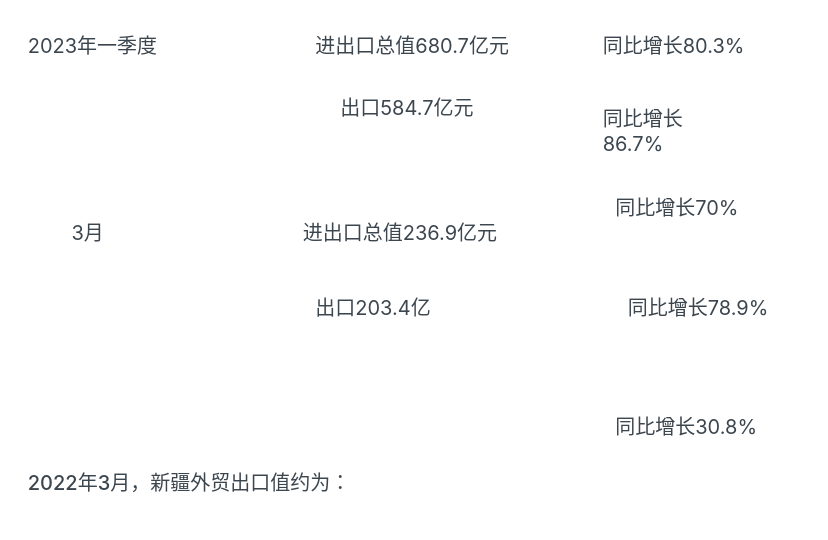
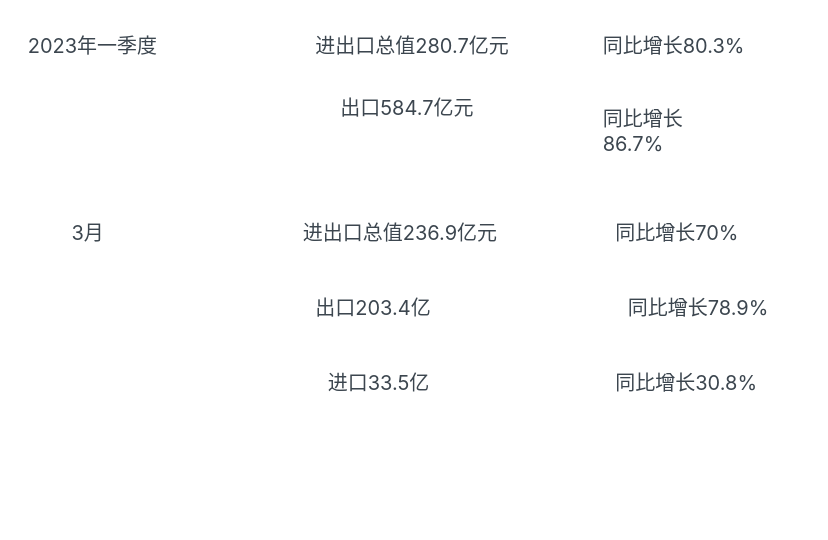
  <mxCell id="0" />
  <mxCell id="1" parent="0" />
  <mxCell id="2" value="&lt;span style=&quot;color: rgb(60, 70, 79); font-family: -apple-system, BlinkMacSystemFont, &amp;quot;PingFang SC&amp;quot;, &amp;quot;Segoe UI&amp;quot;, &amp;quot;Microsoft YaHei&amp;quot;, &amp;quot;Hiragino Sans GB&amp;quot;, &amp;quot;Helvetica Neue&amp;quot;, Helvetica, Arial, sans-serif; font-size: 16px; font-style: normal; font-variant-ligatures: normal; font-variant-caps: normal; font-weight: 400; letter-spacing: normal; orphans: 2; text-align: start; text-indent: 0px; text-transform: none; widows: 2; word-spacing: 0px; -webkit-text-stroke-width: 0px; background-color: rgb(255, 255, 255); text-decoration-thickness: initial; text-decoration-style: initial; text-decoration-color: initial; float: none; display: inline !important;&quot;&gt;2023年一季度&lt;/span&gt;" style="text;whiteSpace=wrap;html=1;" vertex="1" parent="1"><mxGeometry x="20" y="20" width="130" height="40" as="geometry" /></mxCell>
  <mxCell id="3" value="&lt;span style=&quot;color: rgb(60, 70, 79); font-family: -apple-system, BlinkMacSystemFont, &amp;quot;PingFang SC&amp;quot;, &amp;quot;Segoe UI&amp;quot;, &amp;quot;Microsoft YaHei&amp;quot;, &amp;quot;Hiragino Sans GB&amp;quot;, &amp;quot;Helvetica Neue&amp;quot;, Helvetica, Arial, sans-serif; font-size: 16px; font-style: normal; font-variant-ligatures: normal; font-variant-caps: normal; font-weight: 400; letter-spacing: normal; orphans: 2; text-align: start; text-indent: 0px; text-transform: none; widows: 2; word-spacing: 0px; -webkit-text-stroke-width: 0px; background-color: rgb(255, 255, 255); text-decoration-thickness: initial; text-decoration-style: initial; text-decoration-color: initial; float: none; display: inline !important;&quot;&gt;同比增长80.3%&lt;/span&gt;" style="text;whiteSpace=wrap;html=1;" vertex="1" parent="1"><mxGeometry x="480" y="20" width="140" height="40" as="geometry" /></mxCell>
- <mxCell id="4" value="&lt;span style=&quot;color: rgb(60, 70, 79); font-family: -apple-system, BlinkMacSystemFont, &amp;quot;PingFang SC&amp;quot;, &amp;quot;Segoe UI&amp;quot;, &amp;quot;Microsoft YaHei&amp;quot;, &amp;quot;Hiragino Sans GB&amp;quot;, &amp;quot;Helvetica Neue&amp;quot;, Helvetica, Arial, sans-serif; font-size: 16px; font-style: normal; font-variant-ligatures: normal; font-variant-caps: normal; font-weight: 400; letter-spacing: normal; orphans: 2; text-align: start; text-indent: 0px; text-transform: none; widows: 2; word-spacing: 0px; -webkit-text-stroke-width: 0px; background-color: rgb(255, 255, 255); text-decoration-thickness: initial; text-decoration-style: initial; text-decoration-color: initial; float: none; display: inline !important;&quot;&gt;进出口总值680.7亿元&lt;/span&gt;" style="text;whiteSpace=wrap;html=1;" vertex="1" parent="1"><mxGeometry x="250" y="20" width="180" height="40" as="geometry" /></mxCell>
+ <mxCell id="4" value="&lt;span style=&quot;color: rgb(60, 70, 79); font-family: -apple-system, BlinkMacSystemFont, &amp;quot;PingFang SC&amp;quot;, &amp;quot;Segoe UI&amp;quot;, &amp;quot;Microsoft YaHei&amp;quot;, &amp;quot;Hiragino Sans GB&amp;quot;, &amp;quot;Helvetica Neue&amp;quot;, Helvetica, Arial, sans-serif; font-size: 16px; font-style: normal; font-variant-ligatures: normal; font-variant-caps: normal; font-weight: 400; letter-spacing: normal; orphans: 2; text-align: start; text-indent: 0px; text-transform: none; widows: 2; word-spacing: 0px; -webkit-text-stroke-width: 0px; background-color: rgb(255, 255, 255); text-decoration-thickness: initial; text-decoration-style: initial; text-decoration-color: initial; float: none; display: inline !important;&quot;&gt;进出口总值280.7亿元&lt;/span&gt;" style="text;whiteSpace=wrap;html=1;" vertex="1" parent="1"><mxGeometry x="250" y="20" width="180" height="40" as="geometry" /></mxCell>
  <mxCell id="5" value="&lt;span style=&quot;color: rgb(60, 70, 79); font-family: -apple-system, BlinkMacSystemFont, &amp;quot;PingFang SC&amp;quot;, &amp;quot;Segoe UI&amp;quot;, &amp;quot;Microsoft YaHei&amp;quot;, &amp;quot;Hiragino Sans GB&amp;quot;, &amp;quot;Helvetica Neue&amp;quot;, Helvetica, Arial, sans-serif; font-size: 16px; font-style: normal; font-variant-ligatures: normal; font-variant-caps: normal; font-weight: 400; letter-spacing: normal; orphans: 2; text-align: start; text-indent: 0px; text-transform: none; widows: 2; word-spacing: 0px; -webkit-text-stroke-width: 0px; background-color: rgb(255, 255, 255); text-decoration-thickness: initial; text-decoration-style: initial; text-decoration-color: initial; float: none; display: inline !important;&quot;&gt;出口584.7亿元&lt;/span&gt;" style="text;whiteSpace=wrap;html=1;" vertex="1" parent="1"><mxGeometry x="270" y="70" width="140" height="40" as="geometry" /></mxCell>
  <mxCell id="6" value="&#10;&lt;span style=&quot;color: rgb(60, 70, 79); font-family: -apple-system, BlinkMacSystemFont, &amp;quot;PingFang SC&amp;quot;, &amp;quot;Segoe UI&amp;quot;, &amp;quot;Microsoft YaHei&amp;quot;, &amp;quot;Hiragino Sans GB&amp;quot;, &amp;quot;Helvetica Neue&amp;quot;, Helvetica, Arial, sans-serif; font-size: 16px; font-style: normal; font-variant-ligatures: normal; font-variant-caps: normal; font-weight: 400; letter-spacing: normal; orphans: 2; text-align: start; text-indent: 0px; text-transform: none; widows: 2; word-spacing: 0px; -webkit-text-stroke-width: 0px; background-color: rgb(255, 255, 255); text-decoration-thickness: initial; text-decoration-style: initial; text-decoration-color: initial; float: none; display: inline !important;&quot;&gt;同比增长86.7%&lt;/span&gt;&#10;&#10;" style="text;whiteSpace=wrap;html=1;" vertex="1" parent="1"><mxGeometry x="480" y="65" width="110" height="50" as="geometry" /></mxCell>
  <mxCell id="7" value="&lt;span style=&quot;color: rgb(60, 70, 79); font-family: -apple-system, BlinkMacSystemFont, &amp;quot;PingFang SC&amp;quot;, &amp;quot;Segoe UI&amp;quot;, &amp;quot;Microsoft YaHei&amp;quot;, &amp;quot;Hiragino Sans GB&amp;quot;, &amp;quot;Helvetica Neue&amp;quot;, Helvetica, Arial, sans-serif; font-size: 16px; font-style: normal; font-variant-ligatures: normal; font-variant-caps: normal; font-weight: 400; letter-spacing: normal; orphans: 2; text-align: start; text-indent: 0px; text-transform: none; widows: 2; word-spacing: 0px; -webkit-text-stroke-width: 0px; background-color: rgb(255, 255, 255); text-decoration-thickness: initial; text-decoration-style: initial; text-decoration-color: initial; float: none; display: inline !important;&quot;&gt;3月&lt;/span&gt;" style="text;whiteSpace=wrap;html=1;" vertex="1" parent="1"><mxGeometry x="55" y="170" width="60" height="40" as="geometry" /></mxCell>
  <mxCell id="8" value="&lt;span style=&quot;color: rgb(60, 70, 79); font-family: -apple-system, BlinkMacSystemFont, &amp;quot;PingFang SC&amp;quot;, &amp;quot;Segoe UI&amp;quot;, &amp;quot;Microsoft YaHei&amp;quot;, &amp;quot;Hiragino Sans GB&amp;quot;, &amp;quot;Helvetica Neue&amp;quot;, Helvetica, Arial, sans-serif; font-size: 16px; font-style: normal; font-variant-ligatures: normal; font-variant-caps: normal; font-weight: 400; letter-spacing: normal; orphans: 2; text-align: start; text-indent: 0px; text-transform: none; widows: 2; word-spacing: 0px; -webkit-text-stroke-width: 0px; background-color: rgb(255, 255, 255); text-decoration-thickness: initial; text-decoration-style: initial; text-decoration-color: initial; float: none; display: inline !important;&quot;&gt;进出口总值236.9亿元&lt;/span&gt;" style="text;whiteSpace=wrap;html=1;" vertex="1" parent="1"><mxGeometry x="240" y="170" width="180" height="40" as="geometry" /></mxCell>
- <mxCell id="9" value="&lt;span style=&quot;color: rgb(60, 70, 79); font-family: -apple-system, BlinkMacSystemFont, &amp;quot;PingFang SC&amp;quot;, &amp;quot;Segoe UI&amp;quot;, &amp;quot;Microsoft YaHei&amp;quot;, &amp;quot;Hiragino Sans GB&amp;quot;, &amp;quot;Helvetica Neue&amp;quot;, Helvetica, Arial, sans-serif; font-size: 16px; font-style: normal; font-variant-ligatures: normal; font-variant-caps: normal; font-weight: 400; letter-spacing: normal; orphans: 2; text-align: start; text-indent: 0px; text-transform: none; widows: 2; word-spacing: 0px; -webkit-text-stroke-width: 0px; background-color: rgb(255, 255, 255); text-decoration-thickness: initial; text-decoration-style: initial; text-decoration-color: initial; float: none; display: inline !important;&quot;&gt;同比增长70%&lt;/span&gt;" style="text;whiteSpace=wrap;html=1;" vertex="1" parent="1"><mxGeometry x="490" y="150" width="130" height="40" as="geometry" /></mxCell>
+ <mxCell id="9" value="&lt;span style=&quot;color: rgb(60, 70, 79); font-family: -apple-system, BlinkMacSystemFont, &amp;quot;PingFang SC&amp;quot;, &amp;quot;Segoe UI&amp;quot;, &amp;quot;Microsoft YaHei&amp;quot;, &amp;quot;Hiragino Sans GB&amp;quot;, &amp;quot;Helvetica Neue&amp;quot;, Helvetica, Arial, sans-serif; font-size: 16px; font-style: normal; font-variant-ligatures: normal; font-variant-caps: normal; font-weight: 400; letter-spacing: normal; orphans: 2; text-align: start; text-indent: 0px; text-transform: none; widows: 2; word-spacing: 0px; -webkit-text-stroke-width: 0px; background-color: rgb(255, 255, 255); text-decoration-thickness: initial; text-decoration-style: initial; text-decoration-color: initial; float: none; display: inline !important;&quot;&gt;同比增长70%&lt;/span&gt;" style="text;whiteSpace=wrap;html=1;" vertex="1" parent="1"><mxGeometry x="490" y="170" width="130" height="40" as="geometry" /></mxCell>
  <mxCell id="10" value="&lt;span style=&quot;color: rgb(60, 70, 79); font-family: -apple-system, BlinkMacSystemFont, &amp;quot;PingFang SC&amp;quot;, &amp;quot;Segoe UI&amp;quot;, &amp;quot;Microsoft YaHei&amp;quot;, &amp;quot;Hiragino Sans GB&amp;quot;, &amp;quot;Helvetica Neue&amp;quot;, Helvetica, Arial, sans-serif; font-size: 16px; font-style: normal; font-variant-ligatures: normal; font-variant-caps: normal; font-weight: 400; letter-spacing: normal; orphans: 2; text-align: start; text-indent: 0px; text-transform: none; widows: 2; word-spacing: 0px; -webkit-text-stroke-width: 0px; background-color: rgb(255, 255, 255); text-decoration-thickness: initial; text-decoration-style: initial; text-decoration-color: initial; float: none; display: inline !important;&quot;&gt;出口203.4亿&lt;/span&gt;" style="text;whiteSpace=wrap;html=1;" vertex="1" parent="1"><mxGeometry x="250" y="230" width="120" height="40" as="geometry" /></mxCell>
  <mxCell id="11" value="&lt;span style=&quot;color: rgb(60, 70, 79); font-family: -apple-system, BlinkMacSystemFont, &amp;quot;PingFang SC&amp;quot;, &amp;quot;Segoe UI&amp;quot;, &amp;quot;Microsoft YaHei&amp;quot;, &amp;quot;Hiragino Sans GB&amp;quot;, &amp;quot;Helvetica Neue&amp;quot;, Helvetica, Arial, sans-serif; font-size: 16px; font-style: normal; font-variant-ligatures: normal; font-variant-caps: normal; font-weight: 400; letter-spacing: normal; orphans: 2; text-align: start; text-indent: 0px; text-transform: none; widows: 2; word-spacing: 0px; -webkit-text-stroke-width: 0px; background-color: rgb(255, 255, 255); text-decoration-thickness: initial; text-decoration-style: initial; text-decoration-color: initial; float: none; display: inline !important;&quot;&gt;同比增长78.9%&lt;/span&gt;" style="text;whiteSpace=wrap;html=1;" vertex="1" parent="1"><mxGeometry x="500" y="230" width="140" height="40" as="geometry" /></mxCell>
- <mxCell id="13" value="&lt;span style=&quot;color: rgb(60, 70, 79); font-family: -apple-system, BlinkMacSystemFont, &amp;quot;PingFang SC&amp;quot;, &amp;quot;Segoe UI&amp;quot;, &amp;quot;Microsoft YaHei&amp;quot;, &amp;quot;Hiragino Sans GB&amp;quot;, &amp;quot;Helvetica Neue&amp;quot;, Helvetica, Arial, sans-serif; font-size: 16px; font-style: normal; font-variant-ligatures: normal; font-variant-caps: normal; font-weight: 400; letter-spacing: normal; orphans: 2; text-align: start; text-indent: 0px; text-transform: none; widows: 2; word-spacing: 0px; -webkit-text-stroke-width: 0px; background-color: rgb(255, 255, 255); text-decoration-thickness: initial; text-decoration-style: initial; text-decoration-color: initial; float: none; display: inline !important;&quot;&gt;同比增长30.8%&lt;/span&gt;" style="text;whiteSpace=wrap;html=1;" vertex="1" parent="1"><mxGeometry x="490" y="325" width="140" height="40" as="geometry" /></mxCell>
- <mxCell id="14" value="&lt;span style=&quot;color: rgb(60, 70, 79); font-family: -apple-system, BlinkMacSystemFont, &amp;quot;PingFang SC&amp;quot;, &amp;quot;Segoe UI&amp;quot;, &amp;quot;Microsoft YaHei&amp;quot;, &amp;quot;Hiragino Sans GB&amp;quot;, &amp;quot;Helvetica Neue&amp;quot;, Helvetica, Arial, sans-serif; font-size: 16px; font-style: normal; font-variant-ligatures: normal; font-variant-caps: normal; font-weight: 500; letter-spacing: normal; orphans: 2; text-align: start; text-indent: 0px; text-transform: none; widows: 2; word-spacing: 0px; -webkit-text-stroke-width: 0px; background-color: rgb(255, 255, 255); text-decoration-thickness: initial; text-decoration-style: initial; text-decoration-color: initial; float: none; display: inline !important;&quot;&gt;2022年3月，新疆外贸出口值约为：&lt;/span&gt;" style="text;whiteSpace=wrap;html=1;" vertex="1" parent="1"><mxGeometry x="20" y="370" width="290" height="40" as="geometry" /></mxCell>
+ <mxCell id="12" value="&lt;span style=&quot;color: rgb(60, 70, 79); font-family: -apple-system, BlinkMacSystemFont, &amp;quot;PingFang SC&amp;quot;, &amp;quot;Segoe UI&amp;quot;, &amp;quot;Microsoft YaHei&amp;quot;, &amp;quot;Hiragino Sans GB&amp;quot;, &amp;quot;Helvetica Neue&amp;quot;, Helvetica, Arial, sans-serif; font-size: 16px; font-style: normal; font-variant-ligatures: normal; font-variant-caps: normal; font-weight: 400; letter-spacing: normal; orphans: 2; text-align: start; text-indent: 0px; text-transform: none; widows: 2; word-spacing: 0px; -webkit-text-stroke-width: 0px; background-color: rgb(255, 255, 255); text-decoration-thickness: initial; text-decoration-style: initial; text-decoration-color: initial; float: none; display: inline !important;&quot;&gt;进口33.5亿&lt;/span&gt;" style="text;whiteSpace=wrap;html=1;" vertex="1" parent="1"><mxGeometry x="260" y="290" width="110" height="40" as="geometry" /></mxCell>
+ <mxCell id="13" value="&lt;span style=&quot;color: rgb(60, 70, 79); font-family: -apple-system, BlinkMacSystemFont, &amp;quot;PingFang SC&amp;quot;, &amp;quot;Segoe UI&amp;quot;, &amp;quot;Microsoft YaHei&amp;quot;, &amp;quot;Hiragino Sans GB&amp;quot;, &amp;quot;Helvetica Neue&amp;quot;, Helvetica, Arial, sans-serif; font-size: 16px; font-style: normal; font-variant-ligatures: normal; font-variant-caps: normal; font-weight: 400; letter-spacing: normal; orphans: 2; text-align: start; text-indent: 0px; text-transform: none; widows: 2; word-spacing: 0px; -webkit-text-stroke-width: 0px; background-color: rgb(255, 255, 255); text-decoration-thickness: initial; text-decoration-style: initial; text-decoration-color: initial; float: none; display: inline !important;&quot;&gt;同比增长30.8%&lt;/span&gt;" style="text;whiteSpace=wrap;html=1;" vertex="1" parent="1"><mxGeometry x="490" y="290" width="140" height="40" as="geometry" /></mxCell>
